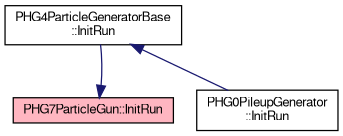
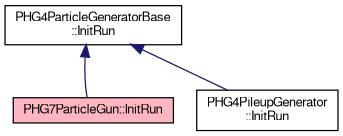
  digraph {
    rankdir=TB
    node [color=black fillcolor=white fontname=FreeSans fontsize=10 shape=record style=filled]
    edge [color=midnightblue dir=back fontname=FreeSans fontsize=10 labelfontname=FreeSans labelfontsize=10 style=solid]
    n1 [fontcolor=black height=0.2 label="PHG4ParticleGeneratorBase\l::InitRun" width=0.4]
    n2 [fillcolor=lightpink height=0.2 label="PHG7ParticleGun::InitRun" width=0.4]
-   n3 [height=0.2 label="PHG0PileupGenerator\l::InitRun" width=0.4]
-   n2 -> n1
+   n3 [height=0.2 label="PHG4PileupGenerator\l::InitRun" width=0.4]
+   n1 -> n2
    n1 -> n3
  }
